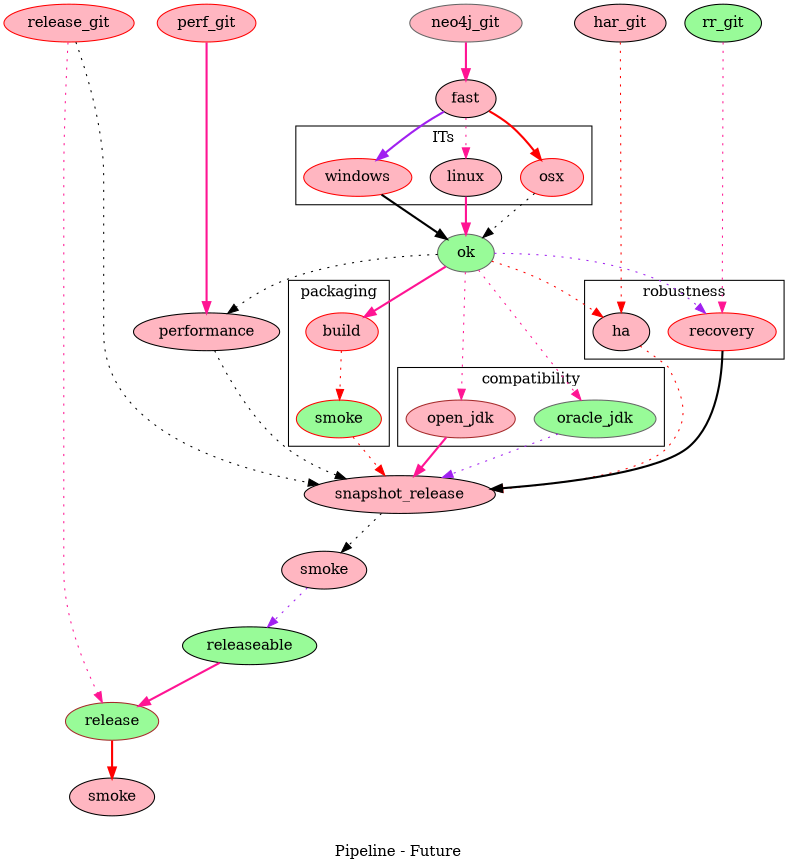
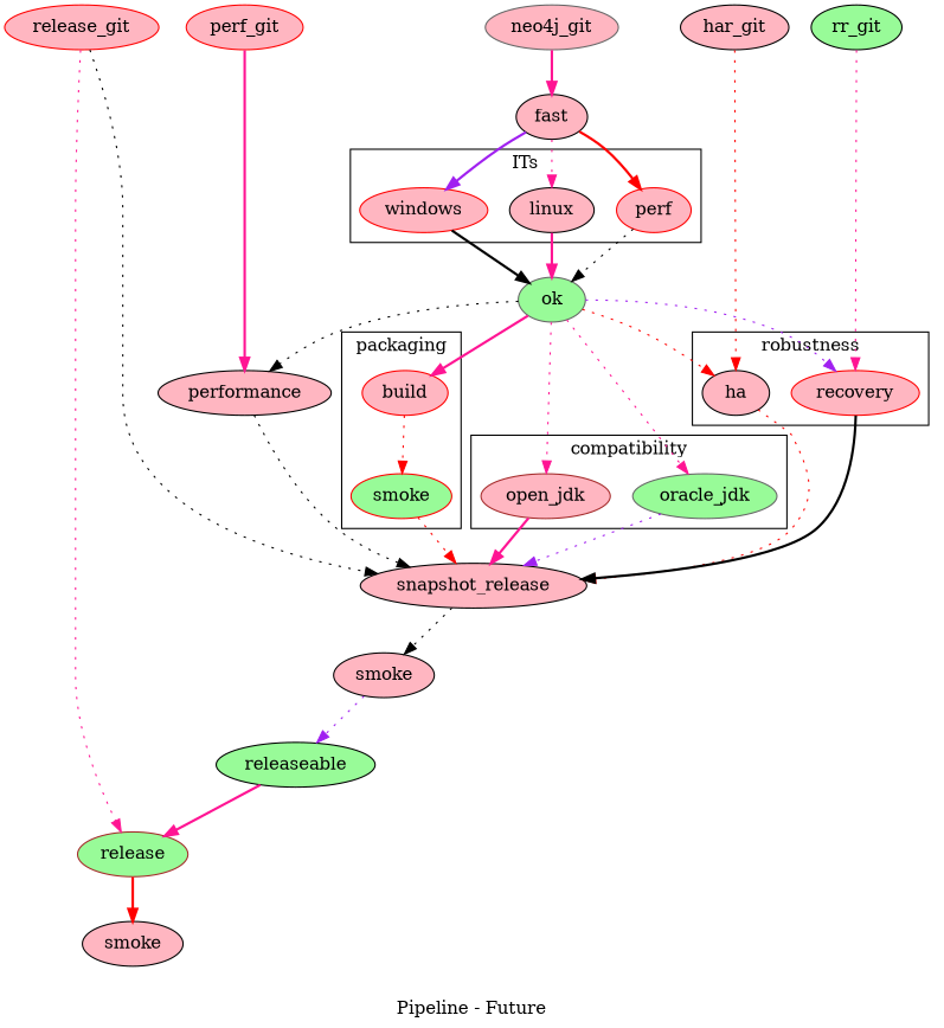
  digraph {
    label="Pipeline - Future"
    node [color=black fillcolor=lightpink style=filled]
    edge [color=deeppink style=dotted]
    neo4j_git [color=gray40]
    har_git
    rr_git [fillcolor=palegreen]
    release_git [color=red]
    perf_git [color=red]
    linux
    windows [color=red]
-   osx [color=red]
+   osx [color=red label=perf]
    n9 [color=red label=build]
    n10 [color=red fillcolor=palegreen label=smoke]
    ha
    recovery [color=red]
    oracle_jdk [color=gray40 fillcolor=palegreen]
    open_jdk [color=brown]
    fast
    snapshot_release
    release [color=brown fillcolor=palegreen]
    performance
    ok [color=gray40 fillcolor=palegreen]
    n20 [label=smoke]
    n21 [label=smoke]
    releaseable [fillcolor=palegreen]
    subgraph sub_1 {
      rank=source
      neo4j_git
      har_git
      rr_git
      release_git
      perf_git
    }
    subgraph cluster_2 {
      label=ITs
      linux
      windows
      osx
    }
    subgraph cluster_3 {
      label=packaging
      n9
      n10
    }
    subgraph cluster_4 {
      label=robustness
      ha
      recovery
    }
    subgraph cluster_5 {
      label=compatibility
      oracle_jdk
      open_jdk
    }
    neo4j_git -> fast [style=bold]
    har_git -> ha [color=red]
    rr_git -> recovery
    release_git -> snapshot_release [color=black]
    release_git -> release
    perf_git -> performance [style=bold]
    linux -> ok [style=bold]
    windows -> ok [color=black style=bold]
    osx -> ok [color=black]
    n9 -> n10 [color=red]
    n10 -> snapshot_release [color=red]
    ha -> snapshot_release [color=red]
    recovery -> snapshot_release [color=black style=bold]
    oracle_jdk -> snapshot_release [color=purple]
    open_jdk -> snapshot_release [style=bold]
    fast -> linux
    fast -> windows [color=purple style=bold]
    fast -> osx [color=red style=bold]
    snapshot_release -> n20 [color=black]
    release -> n21 [color=red style=bold]
    performance -> snapshot_release [color=black]
    ok -> n9 [style=bold]
    ok -> ha [color=red]
    ok -> recovery [color=purple]
    ok -> oracle_jdk
    ok -> open_jdk
    ok -> performance [color=black]
    n20 -> releaseable [color=purple]
    releaseable -> release [style=bold]
  }
